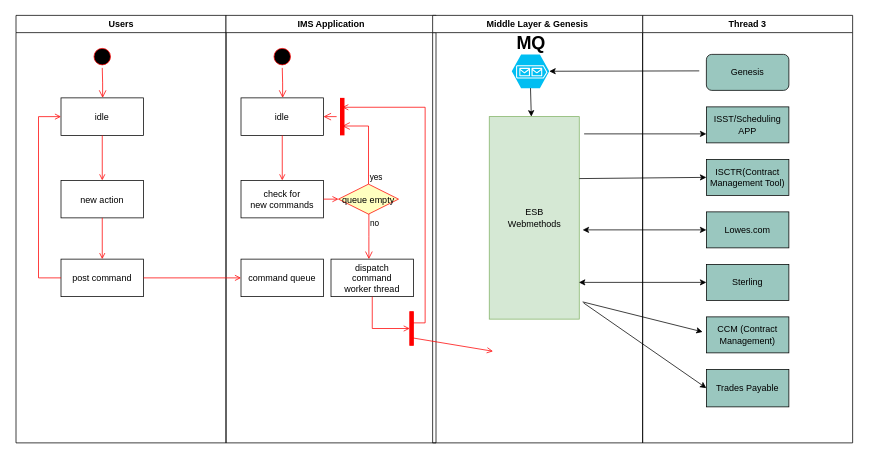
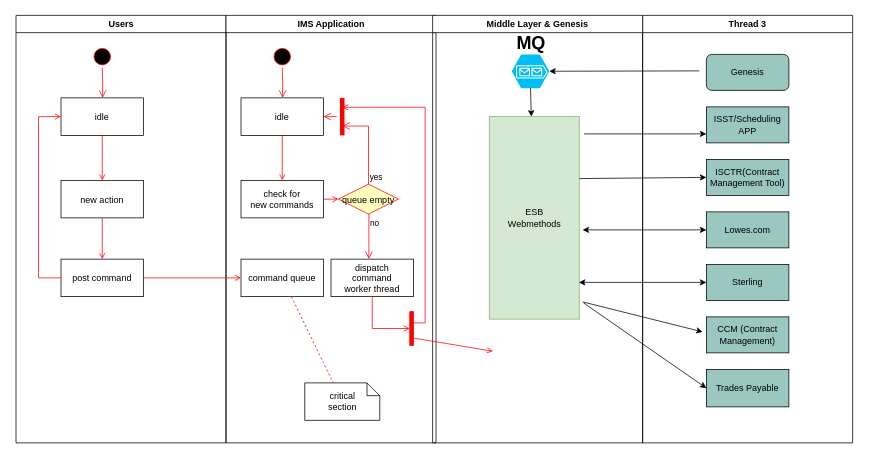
  <mxCell id="0" />
  <mxCell id="1" parent="0" />
  <mxCell id="2" value="Users" style="swimlane;whiteSpace=wrap" parent="1" vertex="1"><mxGeometry x="20.5" y="20" width="280" height="570" as="geometry" /></mxCell>
  <mxCell id="3" value="" style="ellipse;shape=startState;fillColor=#000000;strokeColor=#ff0000;" parent="2" vertex="1"><mxGeometry x="100" y="40" width="30" height="30" as="geometry" /></mxCell>
  <mxCell id="4" value="" style="edgeStyle=elbowEdgeStyle;elbow=horizontal;verticalAlign=bottom;endArrow=open;endSize=8;strokeColor=#FF0000;endFill=1;rounded=0" parent="2" source="3" target="5" edge="1"><mxGeometry x="100" y="40" as="geometry"><mxPoint x="115" y="110" as="targetPoint" /></mxGeometry></mxCell>
  <mxCell id="5" value="idle" style="" parent="2" vertex="1"><mxGeometry x="60" y="110" width="110" height="50" as="geometry" /></mxCell>
  <mxCell id="6" value="new action" style="" parent="2" vertex="1"><mxGeometry x="60" y="220" width="110" height="50" as="geometry" /></mxCell>
  <mxCell id="7" value="" style="endArrow=open;strokeColor=#FF0000;endFill=1;rounded=0" parent="2" source="5" target="6" edge="1"><mxGeometry relative="1" as="geometry" /></mxCell>
  <mxCell id="8" value="post command" style="" parent="2" vertex="1"><mxGeometry x="60" y="325" width="110" height="50" as="geometry" /></mxCell>
  <mxCell id="9" value="" style="endArrow=open;strokeColor=#FF0000;endFill=1;rounded=0" parent="2" source="6" target="8" edge="1"><mxGeometry relative="1" as="geometry" /></mxCell>
  <mxCell id="10" value="" style="edgeStyle=elbowEdgeStyle;elbow=horizontal;strokeColor=#FF0000;endArrow=open;endFill=1;rounded=0" parent="2" source="8" target="5" edge="1"><mxGeometry width="100" height="100" relative="1" as="geometry"><mxPoint x="160" y="290" as="sourcePoint" /><mxPoint x="260" y="190" as="targetPoint" /><Array as="points"><mxPoint x="30" y="250" /></Array></mxGeometry></mxCell>
  <mxCell id="11" value="IMS Application" style="swimlane;whiteSpace=wrap" parent="1" vertex="1"><mxGeometry x="300.5" y="20" width="280" height="570" as="geometry" /></mxCell>
  <mxCell id="12" value="" style="ellipse;shape=startState;fillColor=#000000;strokeColor=#ff0000;" parent="11" vertex="1"><mxGeometry x="60" y="40" width="30" height="30" as="geometry" /></mxCell>
  <mxCell id="13" value="" style="edgeStyle=elbowEdgeStyle;elbow=horizontal;verticalAlign=bottom;endArrow=open;endSize=8;strokeColor=#FF0000;endFill=1;rounded=0" parent="11" source="12" target="14" edge="1"><mxGeometry x="40" y="20" as="geometry"><mxPoint x="55" y="90" as="targetPoint" /></mxGeometry></mxCell>
  <mxCell id="14" value="idle" style="" parent="11" vertex="1"><mxGeometry x="20" y="110" width="110" height="50" as="geometry" /></mxCell>
  <mxCell id="15" value="check for &#10;new commands" style="" parent="11" vertex="1"><mxGeometry x="20" y="220" width="110" height="50" as="geometry" /></mxCell>
  <mxCell id="16" value="" style="endArrow=open;strokeColor=#FF0000;endFill=1;rounded=0" parent="11" source="14" target="15" edge="1"><mxGeometry relative="1" as="geometry" /></mxCell>
  <mxCell id="17" value="command queue" style="" parent="11" vertex="1"><mxGeometry x="20" y="325" width="110" height="50" as="geometry" /></mxCell>
  <mxCell id="18" value="queue empty" style="rhombus;fillColor=#ffffc0;strokeColor=#ff0000;" parent="11" vertex="1"><mxGeometry x="150" y="225" width="80" height="40" as="geometry" /></mxCell>
  <mxCell id="19" value="yes" style="edgeStyle=elbowEdgeStyle;elbow=horizontal;align=left;verticalAlign=bottom;endArrow=open;endSize=8;strokeColor=#FF0000;exitX=0.5;exitY=0;endFill=1;rounded=0;entryX=0.75;entryY=0.5;entryPerimeter=0" parent="11" source="18" target="22" edge="1"><mxGeometry x="-1" relative="1" as="geometry"><mxPoint x="160" y="150" as="targetPoint" /><Array as="points"><mxPoint x="190" y="180" /></Array></mxGeometry></mxCell>
  <mxCell id="20" value="no" style="edgeStyle=elbowEdgeStyle;elbow=horizontal;align=left;verticalAlign=top;endArrow=open;endSize=8;strokeColor=#FF0000;endFill=1;rounded=0" parent="11" source="18" target="24" edge="1"><mxGeometry x="-1" relative="1" as="geometry"><mxPoint x="190" y="305" as="targetPoint" /></mxGeometry></mxCell>
  <mxCell id="21" value="" style="endArrow=open;strokeColor=#FF0000;endFill=1;rounded=0" parent="11" source="15" target="18" edge="1"><mxGeometry relative="1" as="geometry" /></mxCell>
  <mxCell id="22" value="" style="shape=line;strokeWidth=6;strokeColor=#ff0000;rotation=90" parent="11" vertex="1"><mxGeometry x="130" y="127.5" width="50" height="15" as="geometry" /></mxCell>
  <mxCell id="23" value="" style="edgeStyle=elbowEdgeStyle;elbow=horizontal;verticalAlign=bottom;endArrow=open;endSize=8;strokeColor=#FF0000;endFill=1;rounded=0" parent="11" source="22" target="14" edge="1"><mxGeometry x="130" y="90" as="geometry"><mxPoint x="230" y="140" as="targetPoint" /></mxGeometry></mxCell>
  <mxCell id="24" value="dispatch&#10;command&#10;worker thread" style="" parent="11" vertex="1"><mxGeometry x="140" y="325" width="110" height="50" as="geometry" /></mxCell>
+ <mxCell id="25" value="critical&#10;section" style="shape=note;whiteSpace=wrap;size=17" parent="11" vertex="1"><mxGeometry x="105" y="490" width="100" height="50" as="geometry" /></mxCell>
+ <mxCell id="26" value="" style="endArrow=none;strokeColor=#FF0000;endFill=0;rounded=0;dashed=1" parent="11" source="17" target="25" edge="1"><mxGeometry relative="1" as="geometry" /></mxCell>
  <mxCell id="27" value="" style="whiteSpace=wrap;strokeColor=#FF0000;fillColor=#FF0000" parent="11" vertex="1"><mxGeometry x="245" y="395" width="5" height="45" as="geometry" /></mxCell>
  <mxCell id="28" value="" style="edgeStyle=elbowEdgeStyle;elbow=horizontal;entryX=0;entryY=0.5;strokeColor=#FF0000;endArrow=open;endFill=1;rounded=0" parent="11" source="24" target="27" edge="1"><mxGeometry width="100" height="100" relative="1" as="geometry"><mxPoint x="60" y="480" as="sourcePoint" /><mxPoint x="160" y="380" as="targetPoint" /><Array as="points"><mxPoint x="195" y="400" /></Array></mxGeometry></mxCell>
  <mxCell id="29" value="" style="endArrow=open;strokeColor=#FF0000;endFill=1;rounded=0" parent="1" source="8" target="17" edge="1"><mxGeometry relative="1" as="geometry" /></mxCell>
  <mxCell id="30" value="Thread 3" style="swimlane;whiteSpace=wrap;startSize=23;" parent="1" vertex="1"><mxGeometry x="856" y="20" width="280" height="570" as="geometry" /></mxCell>
  <mxCell id="31" value="Genesis" style="whiteSpace=wrap;html=1;fillColor=#9AC7BF;rounded=1;" vertex="1" parent="30"><mxGeometry x="85" y="52" width="110" height="48" as="geometry" /></mxCell>
  <mxCell id="32" value="ISST/Scheduling APP" style="rounded=0;whiteSpace=wrap;html=1;fillColor=#9AC7BF;" vertex="1" parent="30"><mxGeometry x="85" y="122" width="110" height="48" as="geometry" /></mxCell>
  <mxCell id="33" value="ISCTR(Contract Management Tool)" style="rounded=0;whiteSpace=wrap;html=1;fillColor=#9AC7BF;" vertex="1" parent="30"><mxGeometry x="85" y="192" width="110" height="48" as="geometry" /></mxCell>
  <mxCell id="34" value="Lowes.com" style="rounded=0;whiteSpace=wrap;html=1;fillColor=#9AC7BF;" vertex="1" parent="30"><mxGeometry x="85" y="262" width="110" height="48" as="geometry" /></mxCell>
  <mxCell id="35" value="Sterling" style="rounded=0;whiteSpace=wrap;html=1;fillColor=#9AC7BF;" vertex="1" parent="30"><mxGeometry x="85" y="332" width="110" height="48" as="geometry" /></mxCell>
  <mxCell id="36" value="CCM (Contract Management)" style="rounded=0;whiteSpace=wrap;html=1;fillColor=#9AC7BF;" vertex="1" parent="30"><mxGeometry x="85" y="402" width="110" height="48" as="geometry" /></mxCell>
  <mxCell id="37" value="Trades Payable" style="rounded=0;whiteSpace=wrap;html=1;fillColor=#9AC7BF;" vertex="1" parent="30"><mxGeometry x="85" y="472" width="110" height="50" as="geometry" /></mxCell>
  <mxCell id="38" value="Middle Layer &amp; Genesis" style="swimlane;whiteSpace=wrap;startSize=23;" parent="30" vertex="1"><mxGeometry x="-280" width="280" height="570" as="geometry" /></mxCell>
  <mxCell id="39" value="" style="edgeStyle=elbowEdgeStyle;elbow=horizontal;strokeColor=#FF0000;endArrow=open;endFill=1;rounded=0;entryX=0.25;entryY=0.5;entryPerimeter=0" parent="38" target="22" edge="1"><mxGeometry width="100" height="100" relative="1" as="geometry"><mxPoint x="-30" y="410" as="sourcePoint" /><mxPoint x="-120" y="120" as="targetPoint" /><Array as="points"><mxPoint x="-10" y="135" /></Array></mxGeometry></mxCell>
  <mxCell id="40" value="" style="edgeStyle=none;strokeColor=#FF0000;endArrow=open;endFill=1;rounded=0" parent="38" edge="1"><mxGeometry width="100" height="100" relative="1" as="geometry"><mxPoint x="-30" y="429.5" as="sourcePoint" /><mxPoint x="80.5" y="447.861" as="targetPoint" /></mxGeometry></mxCell>
  <mxCell id="41" value="ESB&lt;br&gt;Webmethods" style="rounded=0;whiteSpace=wrap;html=1;fillColor=#d5e8d4;strokeColor=#82b366;" vertex="1" parent="38"><mxGeometry x="75.5" y="135" width="120" height="270" as="geometry" /></mxCell>
  <mxCell id="42" value="" style="verticalLabelPosition=bottom;html=1;verticalAlign=top;align=center;strokeColor=none;fillColor=#00BEF2;shape=mxgraph.azure.storage_queue;" vertex="1" parent="38"><mxGeometry x="105.5" y="52" width="50" height="45" as="geometry" /></mxCell>
  <mxCell id="43" value="" style="endArrow=classic;html=1;entryX=1;entryY=0.5;entryDx=0;entryDy=0;entryPerimeter=0;endFill=1;fillColor=#ffffff;" edge="1" parent="38" target="42"><mxGeometry width="50" height="50" relative="1" as="geometry"><mxPoint x="355.5" y="74" as="sourcePoint" /><mxPoint x="265.5" y="62" as="targetPoint" /></mxGeometry></mxCell>
  <mxCell id="44" value="" style="endArrow=classic;html=1;fillColor=#ffffff;exitX=0.5;exitY=1;exitDx=0;exitDy=0;exitPerimeter=0;" edge="1" parent="38" source="42" target="41"><mxGeometry width="50" height="50" relative="1" as="geometry"><mxPoint x="195.5" y="302" as="sourcePoint" /><mxPoint x="245.5" y="252" as="targetPoint" /></mxGeometry></mxCell>
  <mxCell id="45" value="MQ" style="text;strokeColor=none;fillColor=none;html=1;fontSize=24;fontStyle=1;verticalAlign=middle;align=center;" vertex="1" parent="38"><mxGeometry x="100.75" y="32" width="59.5" height="10" as="geometry" /></mxCell>
  <mxCell id="46" value="" style="endArrow=classic;html=1;fillColor=#ffffff;entryX=0;entryY=0.75;entryDx=0;entryDy=0;" edge="1" parent="30" target="32"><mxGeometry width="50" height="50" relative="1" as="geometry"><mxPoint x="-78" y="158" as="sourcePoint" /><mxPoint x="160" y="162" as="targetPoint" /></mxGeometry></mxCell>
  <mxCell id="47" value="" style="endArrow=classic;html=1;fillColor=#ffffff;exitX=1.001;exitY=0.306;exitDx=0;exitDy=0;exitPerimeter=0;entryX=0;entryY=0.5;entryDx=0;entryDy=0;" edge="1" parent="30" source="41" target="33"><mxGeometry width="50" height="50" relative="1" as="geometry"><mxPoint x="110" y="332" as="sourcePoint" /><mxPoint x="160" y="282" as="targetPoint" /></mxGeometry></mxCell>
  <mxCell id="48" value="" style="endArrow=classic;startArrow=classic;html=1;fillColor=#ffffff;entryX=0;entryY=0.5;entryDx=0;entryDy=0;" edge="1" parent="30" target="35"><mxGeometry width="50" height="50" relative="1" as="geometry"><mxPoint x="-85" y="356" as="sourcePoint" /><mxPoint x="85" y="356" as="targetPoint" /></mxGeometry></mxCell>
  <mxCell id="49" value="" style="endArrow=classic;html=1;fillColor=#ffffff;exitX=1.048;exitY=0.92;exitDx=0;exitDy=0;exitPerimeter=0;entryX=0;entryY=0.5;entryDx=0;entryDy=0;" edge="1" parent="30" source="41" target="37"><mxGeometry width="50" height="50" relative="1" as="geometry"><mxPoint x="110" y="332" as="sourcePoint" /><mxPoint x="160" y="282" as="targetPoint" /></mxGeometry></mxCell>
  <mxCell id="50" value="" style="endArrow=classic;startArrow=classic;html=1;fillColor=#ffffff;entryX=0;entryY=0.5;entryDx=0;entryDy=0;" edge="1" parent="1" target="34"><mxGeometry width="50" height="50" relative="1" as="geometry"><mxPoint x="776" y="306" as="sourcePoint" /><mxPoint x="1016" y="302" as="targetPoint" /></mxGeometry></mxCell>
  <mxCell id="51" value="" style="endArrow=classic;html=1;fillColor=#ffffff;" edge="1" parent="1"><mxGeometry width="50" height="50" relative="1" as="geometry"><mxPoint x="776" y="402" as="sourcePoint" /><mxPoint x="936" y="442" as="targetPoint" /></mxGeometry></mxCell>
